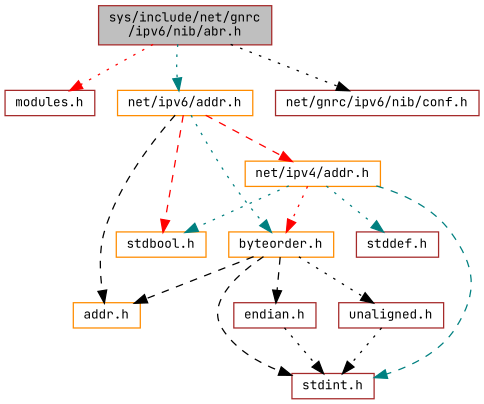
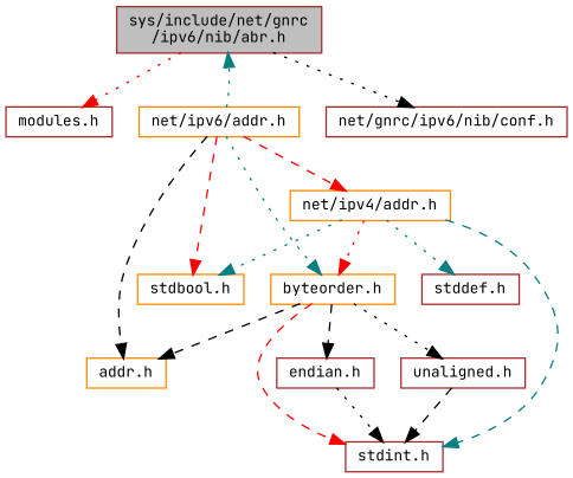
  digraph {
    fontname="JetBrains Mono"
    node [color=brown fillcolor=white fontname="JetBrains Mono" fontsize=10 shape=record style=filled]
    edge [color=black fontname="JetBrains Mono" fontsize=10 labelfontname=Helvetica labelfontsize=10 style=dotted]
    n1 [fillcolor=grey75 fontcolor=black height=0.2 label="sys/include/net/gnrc\l/ipv6/nib/abr.h" width=0.4]
    n2 [height=0.2 label="modules.h" width=0.4]
    n3 [color=darkorange height=0.2 label="net/ipv6/addr.h" width=0.4]
    n4 [height=0.2 label="net/gnrc/ipv6/nib/conf.h" width=0.4]
    n5 [color=darkorange height=0.2 label="stdbool.h" width=0.4]
    n6 [color=darkorange height=0.2 label="addr.h" width=0.4]
    n7 [color=darkorange height=0.2 label="byteorder.h" width=0.4]
    n8 [color=darkorange height=0.2 label="net/ipv4/addr.h" width=0.4]
    n9 [height=0.2 label="stdint.h" width=0.4]
    n10 [height=0.2 label="endian.h" width=0.4]
    n11 [height=0.2 label="unaligned.h" width=0.4]
    n12 [height=0.2 label="stddef.h" width=0.4]
    n1 -> n2 [color=red]
-   n1 -> n3 [color=teal]
+   n3 -> n1 [color=teal]
    n1 -> n4
    n3 -> n5 [color=red style=dashed]
    n3 -> n6 [style=dashed]
    n3 -> n7 [color=teal]
    n3 -> n8 [color=red style=dashed]
    n7 -> n6 [style=dashed]
-   n7 -> n9 [style=dashed]
+   n7 -> n9 [color=red style=dashed]
    n7 -> n10 [style=dashed]
    n7 -> n11
    n8 -> n5 [color=teal]
    n8 -> n7 [color=red]
    n8 -> n9 [color=teal style=dashed]
    n8 -> n12 [color=teal]
    n10 -> n9
-   n11 -> n9
+   n11 -> n9 [style=dashed]
  }
